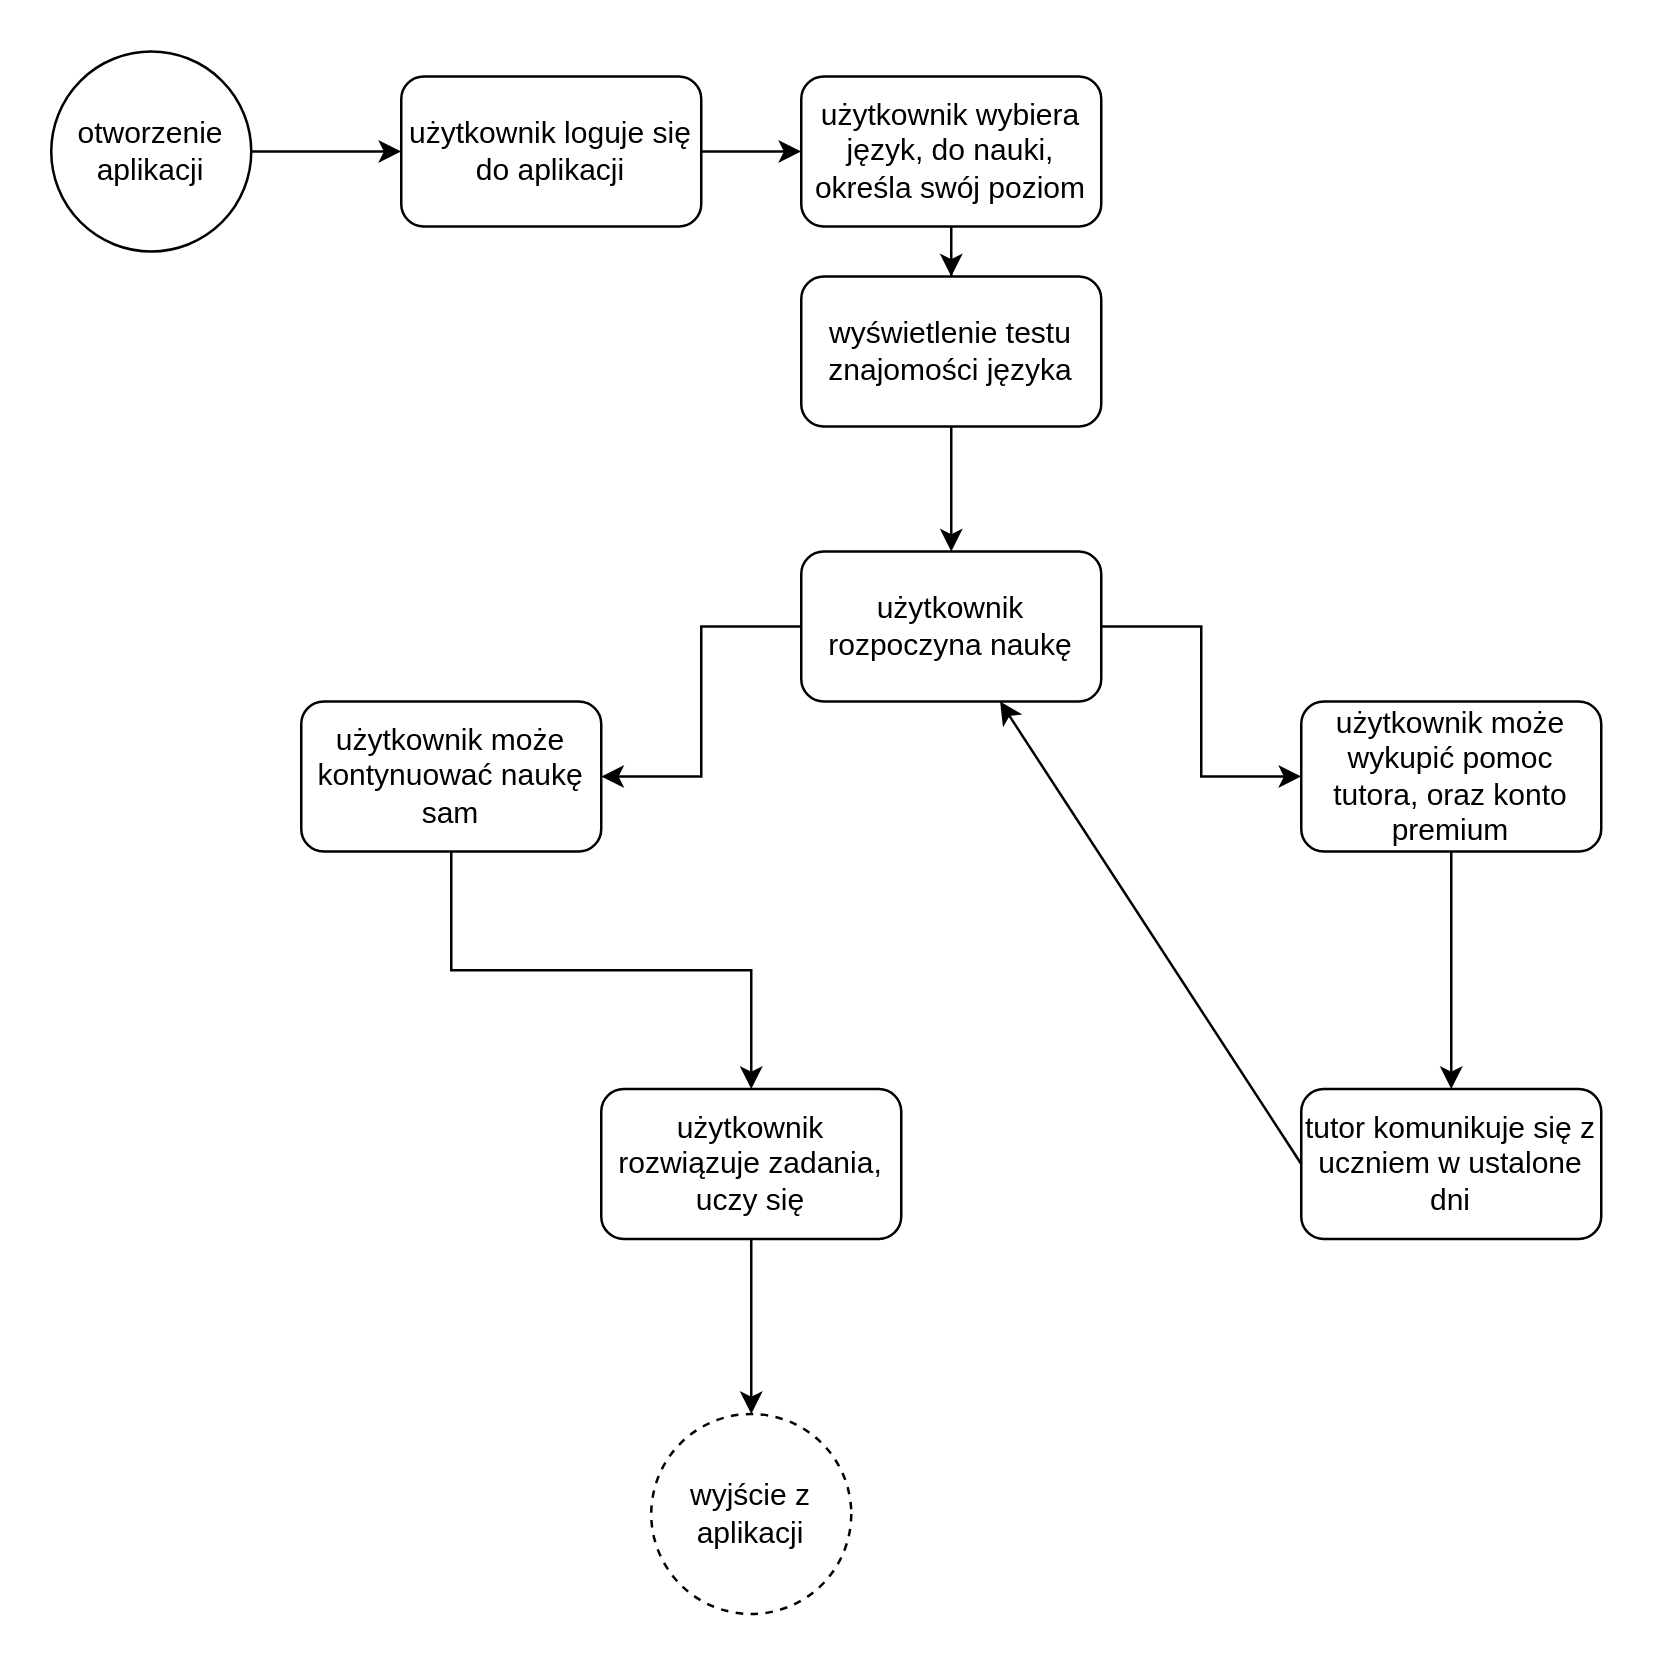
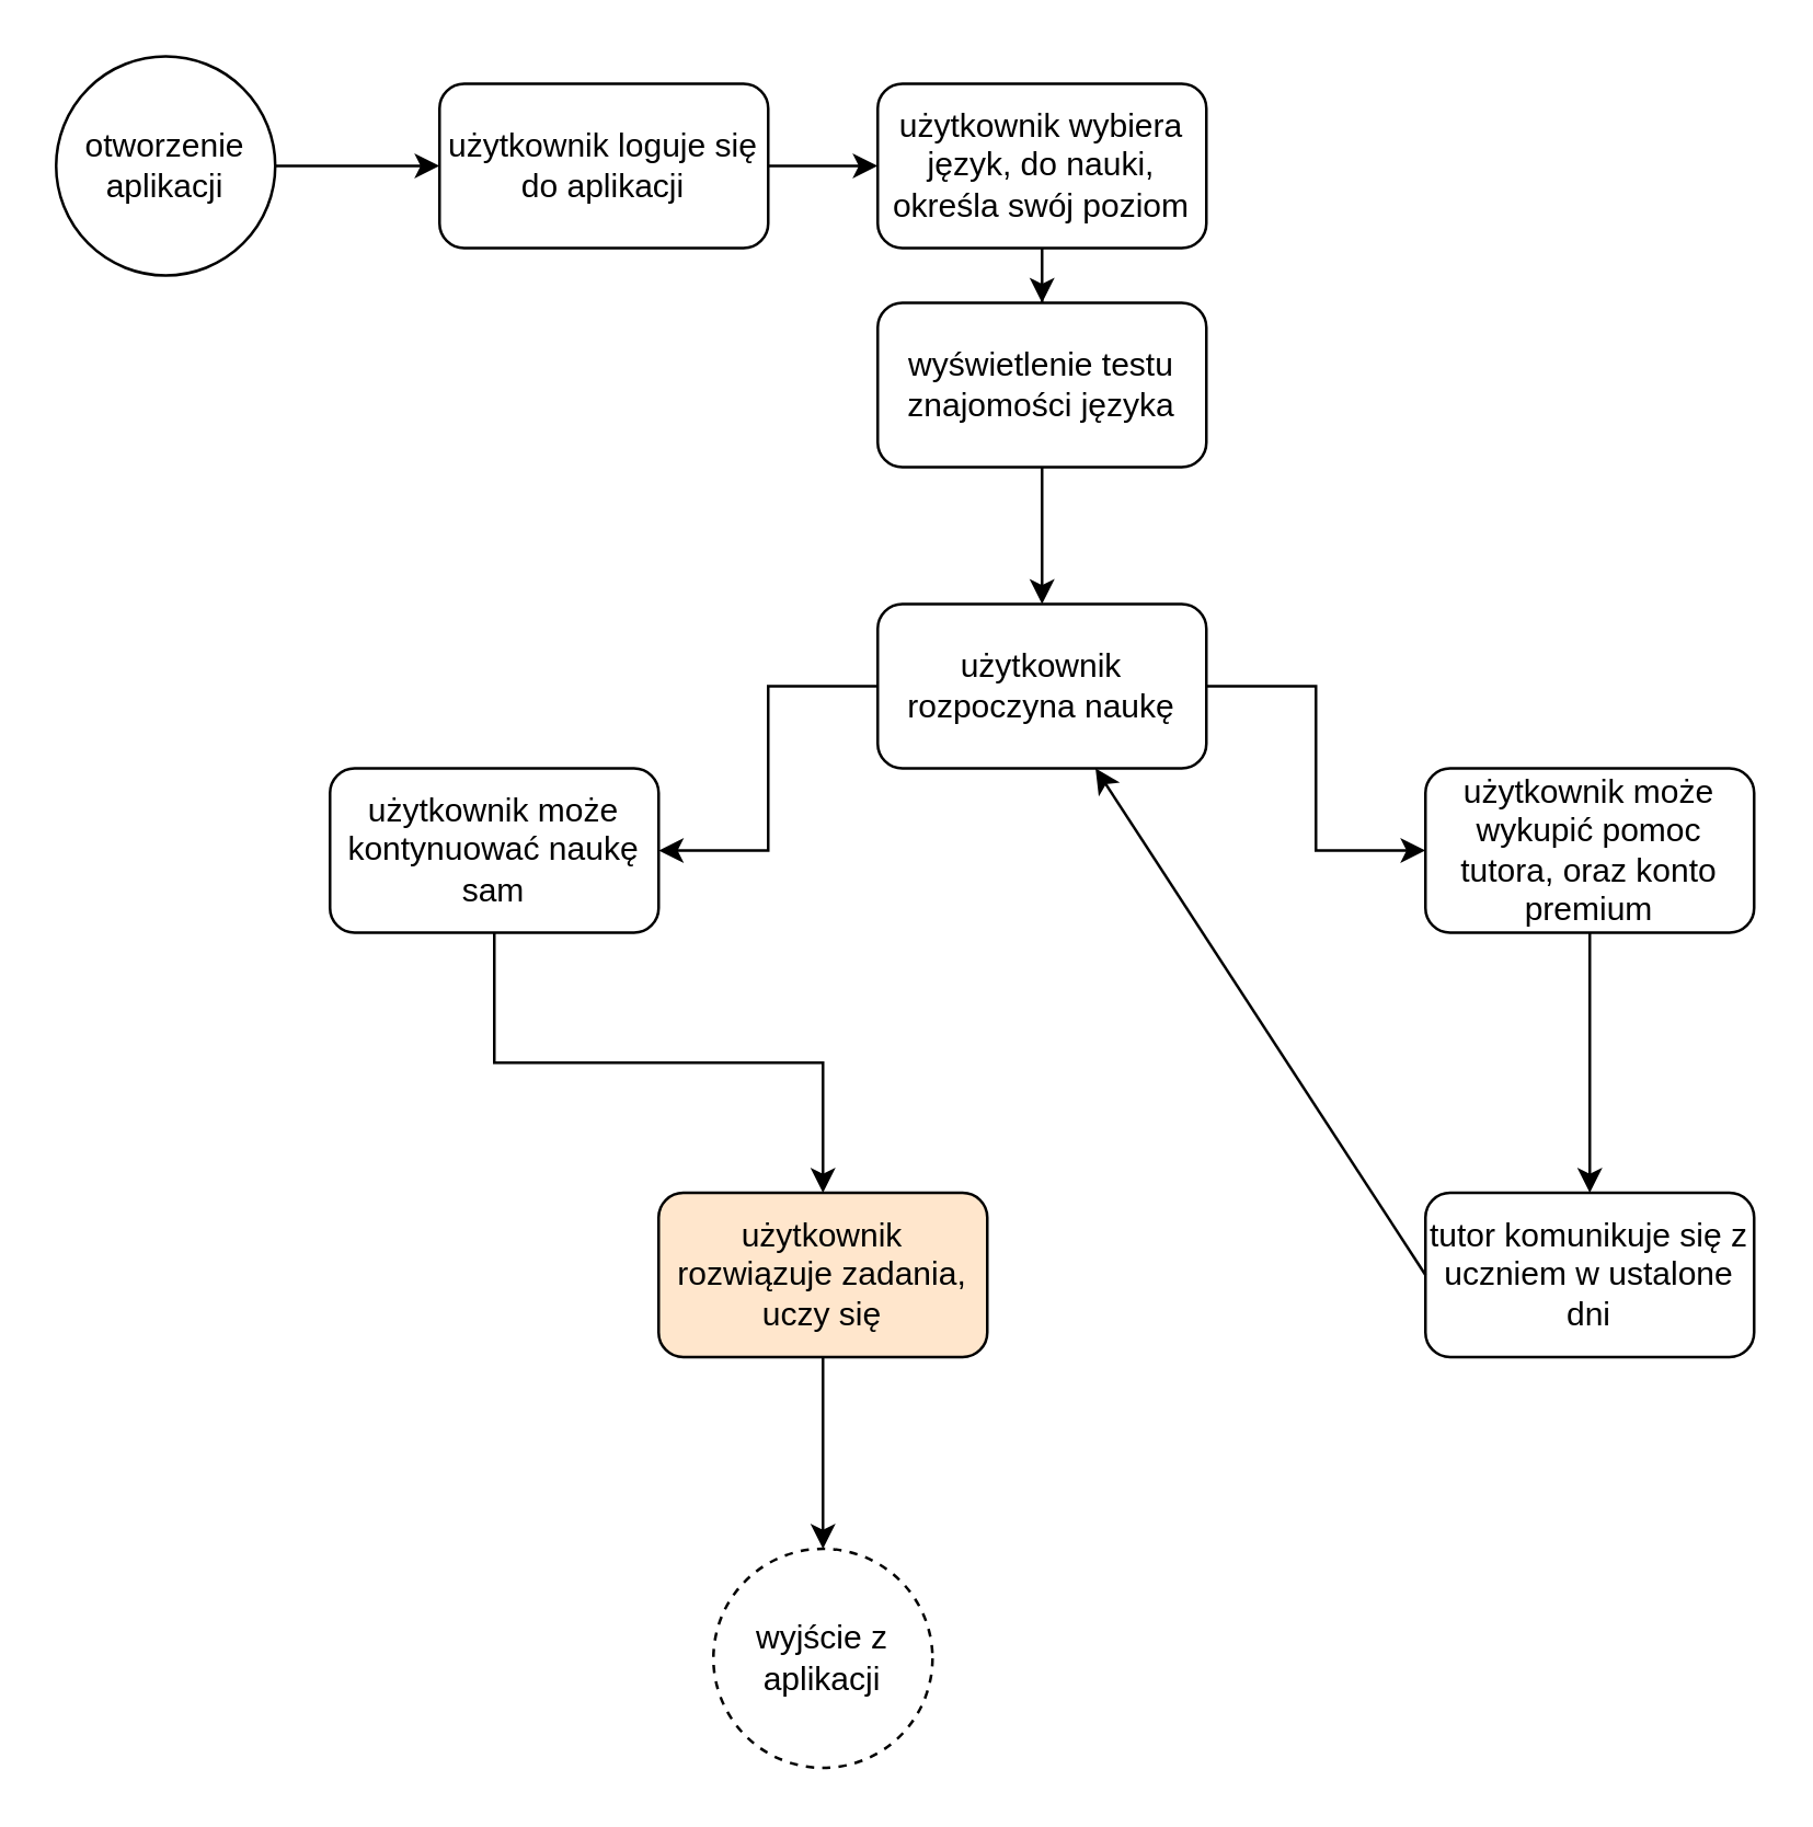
  <mxCell id="0" />
  <mxCell id="1" parent="0" />
  <mxCell id="2" style="edgeStyle=orthogonalEdgeStyle;rounded=0;orthogonalLoop=1;jettySize=auto;html=1;" edge="1" parent="1" source="3" target="5"><mxGeometry relative="1" as="geometry" /></mxCell>
  <mxCell id="3" value="otworzenie aplikacji" style="ellipse;whiteSpace=wrap;html=1;aspect=fixed;" vertex="1" parent="1"><mxGeometry x="20" y="20" width="80" height="80" as="geometry" /></mxCell>
  <mxCell id="4" value="" style="edgeStyle=orthogonalEdgeStyle;rounded=0;orthogonalLoop=1;jettySize=auto;html=1;" edge="1" parent="1" source="5" target="7"><mxGeometry relative="1" as="geometry" /></mxCell>
  <mxCell id="5" value="użytkownik loguje się do aplikacji" style="rounded=1;whiteSpace=wrap;html=1;" vertex="1" parent="1"><mxGeometry x="160" y="30" width="120" height="60" as="geometry" /></mxCell>
  <mxCell id="6" value="" style="edgeStyle=orthogonalEdgeStyle;rounded=0;orthogonalLoop=1;jettySize=auto;html=1;" edge="1" parent="1" source="7" target="9"><mxGeometry relative="1" as="geometry" /></mxCell>
  <mxCell id="7" value="użytkownik wybiera język, do nauki, określa swój poziom" style="whiteSpace=wrap;html=1;rounded=1;" vertex="1" parent="1"><mxGeometry x="320" y="30" width="120" height="60" as="geometry" /></mxCell>
  <mxCell id="8" value="" style="edgeStyle=orthogonalEdgeStyle;rounded=0;orthogonalLoop=1;jettySize=auto;html=1;" edge="1" parent="1" source="9" target="12"><mxGeometry relative="1" as="geometry" /></mxCell>
  <mxCell id="9" value="wyświetlenie testu znajomości języka" style="whiteSpace=wrap;html=1;rounded=1;" vertex="1" parent="1"><mxGeometry x="320" y="110" width="120" height="60" as="geometry" /></mxCell>
  <mxCell id="10" value="" style="edgeStyle=orthogonalEdgeStyle;rounded=0;orthogonalLoop=1;jettySize=auto;html=1;" edge="1" parent="1" source="12" target="14"><mxGeometry relative="1" as="geometry" /></mxCell>
  <mxCell id="11" value="" style="edgeStyle=orthogonalEdgeStyle;rounded=0;orthogonalLoop=1;jettySize=auto;html=1;" edge="1" parent="1" source="12" target="16"><mxGeometry relative="1" as="geometry" /></mxCell>
  <mxCell id="12" value="użytkownik rozpoczyna naukę" style="whiteSpace=wrap;html=1;rounded=1;" vertex="1" parent="1"><mxGeometry x="320" y="220" width="120" height="60" as="geometry" /></mxCell>
  <mxCell id="13" value="" style="edgeStyle=orthogonalEdgeStyle;rounded=0;orthogonalLoop=1;jettySize=auto;html=1;" edge="1" parent="1" source="14" target="19"><mxGeometry relative="1" as="geometry" /></mxCell>
  <mxCell id="14" value="użytkownik może kontynuować naukę sam" style="whiteSpace=wrap;html=1;rounded=1;" vertex="1" parent="1"><mxGeometry x="120" y="280" width="120" height="60" as="geometry" /></mxCell>
  <mxCell id="15" value="" style="edgeStyle=orthogonalEdgeStyle;rounded=0;orthogonalLoop=1;jettySize=auto;html=1;" edge="1" parent="1" source="16" target="17"><mxGeometry relative="1" as="geometry" /></mxCell>
  <mxCell id="16" value="użytkownik może wykupić pomoc tutora, oraz konto premium" style="whiteSpace=wrap;html=1;rounded=1;" vertex="1" parent="1"><mxGeometry x="520" y="280" width="120" height="60" as="geometry" /></mxCell>
  <mxCell id="17" value="tutor komunikuje się z uczniem w ustalone dni" style="whiteSpace=wrap;html=1;rounded=1;" vertex="1" parent="1"><mxGeometry x="520" y="435" width="120" height="60" as="geometry" /></mxCell>
  <mxCell id="18" value="" style="edgeStyle=orthogonalEdgeStyle;rounded=0;orthogonalLoop=1;jettySize=auto;html=1;" edge="1" parent="1" source="19" target="21"><mxGeometry relative="1" as="geometry" /></mxCell>
- <mxCell id="19" value="użytkownik rozwiązuje zadania, uczy się" style="whiteSpace=wrap;html=1;rounded=1;" vertex="1" parent="1"><mxGeometry x="240" y="435" width="120" height="60" as="geometry" /></mxCell>
+ <mxCell id="19" value="użytkownik rozwiązuje zadania, uczy się" style="whiteSpace=wrap;html=1;rounded=1;fillColor=#ffe6cc;" vertex="1" parent="1"><mxGeometry x="240" y="435" width="120" height="60" as="geometry" /></mxCell>
  <mxCell id="20" value="" style="endArrow=classic;html=1;rounded=0;exitX=0;exitY=0.5;exitDx=0;exitDy=0;" edge="1" parent="1" source="17" target="12"><mxGeometry width="50" height="50" relative="1" as="geometry"><mxPoint x="350" y="290" as="sourcePoint" /><mxPoint x="400" y="240" as="targetPoint" /></mxGeometry></mxCell>
  <mxCell id="21" value="wyjście z aplikacji" style="ellipse;whiteSpace=wrap;html=1;rounded=1;dashed=1;" vertex="1" parent="1"><mxGeometry x="260" y="565" width="80" height="80" as="geometry" /></mxCell>
